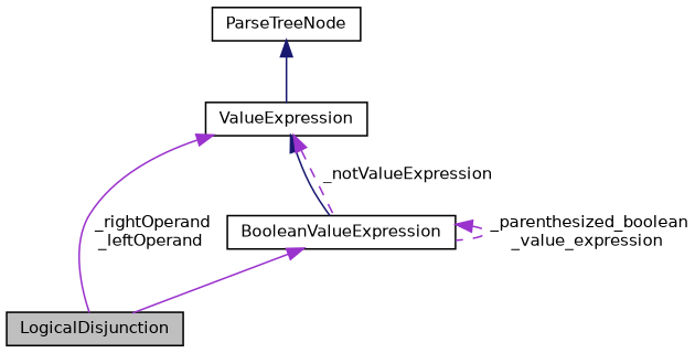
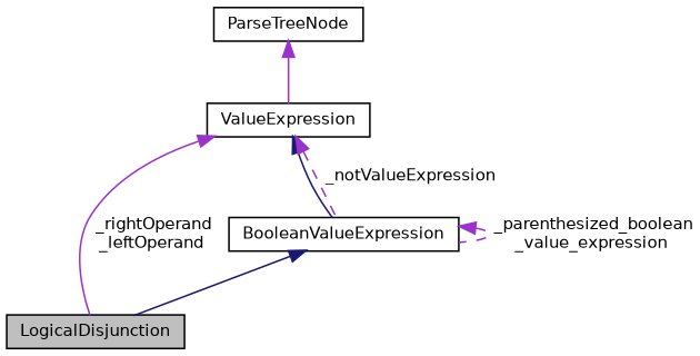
  digraph {
    node [color=black fillcolor=white fontname=Helvetica fontsize=10 shape=record style=filled]
    edge [color=midnightblue dir=back fontname=Helvetica fontsize=10 labelfontname=Helvetica labelfontsize=10 style=solid]
    n1 [fillcolor=grey75 fontcolor=black height=0.2 label=LogicalDisjunction width=0.4]
    n2 [height=0.2 label=BooleanValueExpression width=0.4]
    n3 [height=0.2 label=ValueExpression width=0.4]
    n4 [height=0.2 label=ParseTreeNode width=0.4]
-   n2 -> n1 [color=darkorchid3]
+   n2 -> n1
    n2 -> n2 [color=darkorchid3 label=" _parenthesized_boolean\l_value_expression" style=dashed]
    n3 -> n1 [color=darkorchid3 label=" _rightOperand\n_leftOperand"]
    n3 -> n2
    n3 -> n2 [color=darkorchid3 label=" _notValueExpression" style=dashed]
-   n4 -> n3
+   n4 -> n3 [color=darkorchid3]
  }
